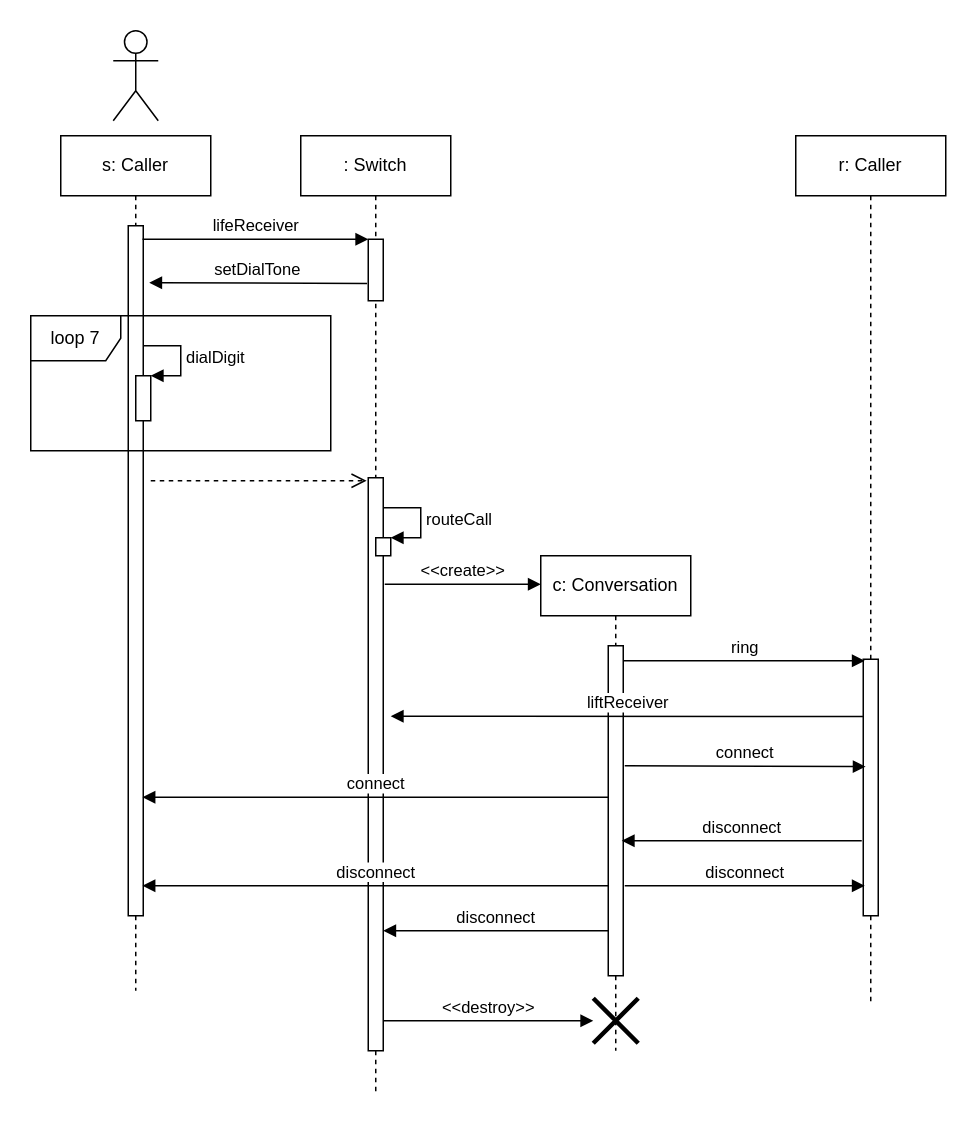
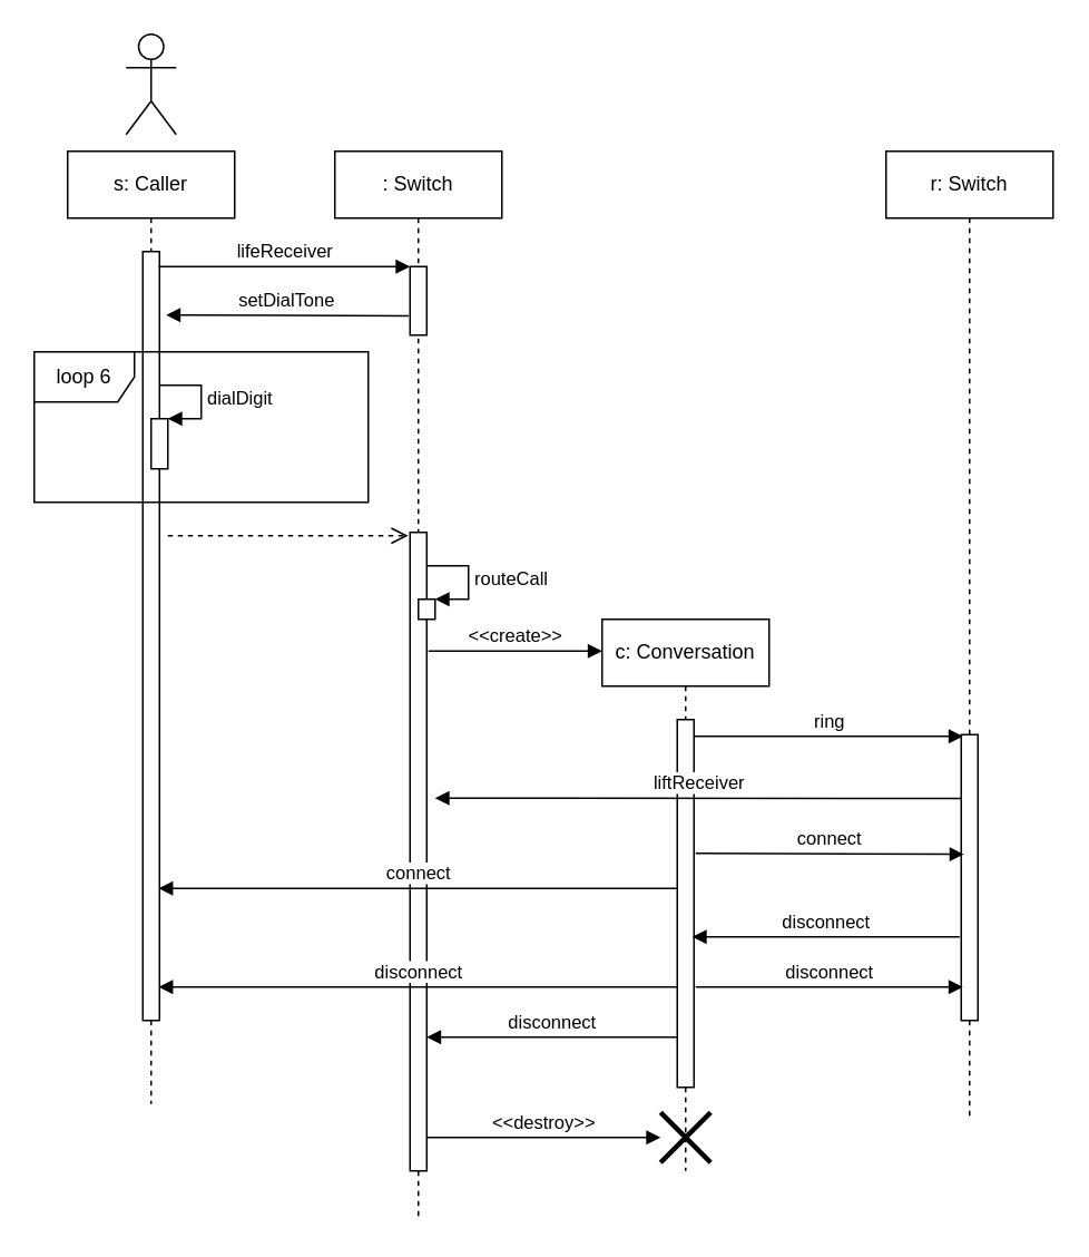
  <mxCell id="0" />
  <mxCell id="1" parent="0" />
  <mxCell id="2" value="s: Caller" style="shape=umlLifeline;perimeter=lifelinePerimeter;whiteSpace=wrap;html=1;container=1;collapsible=0;recursiveResize=0;outlineConnect=0;" vertex="1" parent="1"><mxGeometry x="40" y="90" width="100" height="570" as="geometry" /></mxCell>
  <mxCell id="3" value="" style="html=1;points=[];perimeter=orthogonalPerimeter;" vertex="1" parent="2"><mxGeometry x="45" y="60" width="10" height="460" as="geometry" /></mxCell>
  <mxCell id="4" value="" style="shape=umlActor;verticalLabelPosition=bottom;verticalAlign=top;html=1;" vertex="1" parent="1"><mxGeometry x="75" y="20" width="30" height="60" as="geometry" /></mxCell>
  <mxCell id="5" value=": Switch" style="shape=umlLifeline;perimeter=lifelinePerimeter;whiteSpace=wrap;html=1;container=1;collapsible=0;recursiveResize=0;outlineConnect=0;" vertex="1" parent="1"><mxGeometry x="200" y="90" width="100" height="640" as="geometry" /></mxCell>
  <mxCell id="6" value="" style="html=1;points=[];perimeter=orthogonalPerimeter;" vertex="1" parent="5"><mxGeometry x="45" y="69" width="10" height="41" as="geometry" /></mxCell>
  <mxCell id="7" value="" style="html=1;points=[];perimeter=orthogonalPerimeter;" vertex="1" parent="5"><mxGeometry x="45" y="228" width="10" height="382" as="geometry" /></mxCell>
  <mxCell id="8" value="" style="html=1;points=[];perimeter=orthogonalPerimeter;" vertex="1" parent="5"><mxGeometry x="50" y="268" width="10" height="12" as="geometry" /></mxCell>
  <mxCell id="9" value="routeCall" style="edgeStyle=orthogonalEdgeStyle;html=1;align=left;spacingLeft=2;endArrow=block;rounded=0;entryX=1;entryY=0;" edge="1" target="8" parent="5"><mxGeometry relative="1" as="geometry"><mxPoint x="55" y="248" as="sourcePoint" /><Array as="points"><mxPoint x="80" y="248" /></Array></mxGeometry></mxCell>
  <mxCell id="10" value="c: Conversation" style="shape=umlLifeline;perimeter=lifelinePerimeter;whiteSpace=wrap;html=1;container=1;collapsible=0;recursiveResize=0;outlineConnect=0;" vertex="1" parent="1"><mxGeometry x="360" y="370" width="100" height="330" as="geometry" /></mxCell>
  <mxCell id="11" value="" style="html=1;points=[];perimeter=orthogonalPerimeter;" vertex="1" parent="10"><mxGeometry x="45" y="60" width="10" height="220" as="geometry" /></mxCell>
  <mxCell id="12" value="" style="shape=umlDestroy;whiteSpace=wrap;html=1;strokeWidth=3;" vertex="1" parent="10"><mxGeometry x="35" y="295" width="30" height="30" as="geometry" /></mxCell>
- <mxCell id="13" value="r: Caller" style="shape=umlLifeline;perimeter=lifelinePerimeter;whiteSpace=wrap;html=1;container=1;collapsible=0;recursiveResize=0;outlineConnect=0;" vertex="1" parent="1"><mxGeometry x="530" y="90" width="100" height="580" as="geometry" /></mxCell>
+ <mxCell id="13" value="r: Switch" style="shape=umlLifeline;perimeter=lifelinePerimeter;whiteSpace=wrap;html=1;container=1;collapsible=0;recursiveResize=0;outlineConnect=0;" vertex="1" parent="1"><mxGeometry x="530" y="90" width="100" height="580" as="geometry" /></mxCell>
  <mxCell id="14" value="" style="html=1;points=[];perimeter=orthogonalPerimeter;" vertex="1" parent="13"><mxGeometry x="45" y="349" width="10" height="171" as="geometry" /></mxCell>
  <mxCell id="15" value="lifeReceiver" style="html=1;verticalAlign=bottom;endArrow=block;" edge="1" parent="1"><mxGeometry relative="1" as="geometry"><mxPoint x="94.5" y="159" as="sourcePoint" /><mxPoint x="245" y="159" as="targetPoint" /></mxGeometry></mxCell>
  <mxCell id="16" value="setDialTone" style="html=1;verticalAlign=bottom;endArrow=block;exitX=0.02;exitY=0.243;exitDx=0;exitDy=0;exitPerimeter=0;" edge="1" parent="1"><mxGeometry relative="1" as="geometry"><mxPoint x="244.2" y="188.44" as="sourcePoint" /><mxPoint x="99" y="188" as="targetPoint" /></mxGeometry></mxCell>
- <mxCell id="17" value="loop 7" style="shape=umlFrame;whiteSpace=wrap;html=1;" vertex="1" parent="1"><mxGeometry x="20" y="210" width="200" height="90" as="geometry" /></mxCell>
+ <mxCell id="17" value="loop 6" style="shape=umlFrame;whiteSpace=wrap;html=1;" vertex="1" parent="1"><mxGeometry x="20" y="210" width="200" height="90" as="geometry" /></mxCell>
  <mxCell id="18" value="" style="html=1;points=[];perimeter=orthogonalPerimeter;" vertex="1" parent="1"><mxGeometry x="90" y="250" width="10" height="30" as="geometry" /></mxCell>
  <mxCell id="19" value="dialDigit" style="edgeStyle=orthogonalEdgeStyle;html=1;align=left;spacingLeft=2;endArrow=block;rounded=0;entryX=1;entryY=0;" edge="1" target="18" parent="1"><mxGeometry relative="1" as="geometry"><mxPoint x="95" y="230" as="sourcePoint" /><Array as="points"><mxPoint x="120" y="230" /></Array></mxGeometry></mxCell>
  <mxCell id="20" value="" style="html=1;verticalAlign=bottom;endArrow=open;dashed=1;endSize=8;" edge="1" parent="1"><mxGeometry relative="1" as="geometry"><mxPoint x="243.9" y="320" as="targetPoint" /><mxPoint x="100" y="320" as="sourcePoint" /></mxGeometry></mxCell>
  <mxCell id="21" value="&amp;lt;&amp;lt;create&amp;gt;&amp;gt;" style="html=1;verticalAlign=bottom;endArrow=block;" edge="1" parent="1"><mxGeometry relative="1" as="geometry"><mxPoint x="256" y="389" as="sourcePoint" /><mxPoint x="360" y="389" as="targetPoint" /></mxGeometry></mxCell>
  <mxCell id="22" value="ring" style="html=1;verticalAlign=bottom;endArrow=block;" edge="1" parent="1"><mxGeometry relative="1" as="geometry"><mxPoint x="415" y="440" as="sourcePoint" /><mxPoint x="576" y="440" as="targetPoint" /></mxGeometry></mxCell>
  <mxCell id="23" value="liftReceiver" style="html=1;verticalAlign=bottom;endArrow=block;exitX=-0.02;exitY=0.54;exitDx=0;exitDy=0;exitPerimeter=0;" edge="1" parent="1"><mxGeometry relative="1" as="geometry"><mxPoint x="574.8" y="477.2" as="sourcePoint" /><mxPoint x="260" y="477" as="targetPoint" /></mxGeometry></mxCell>
  <mxCell id="24" value="connect" style="html=1;verticalAlign=bottom;endArrow=block;entryX=0.06;entryY=0.02;entryDx=0;entryDy=0;entryPerimeter=0;" edge="1" parent="1"><mxGeometry relative="1" as="geometry"><mxPoint x="416" y="510" as="sourcePoint" /><mxPoint x="576.6" y="510.6" as="targetPoint" /></mxGeometry></mxCell>
  <mxCell id="25" value="connect" style="html=1;verticalAlign=bottom;endArrow=block;" edge="1" parent="1"><mxGeometry relative="1" as="geometry"><mxPoint x="405" y="531" as="sourcePoint" /><mxPoint x="94.5" y="531" as="targetPoint" /></mxGeometry></mxCell>
  <mxCell id="26" value="disconnect" style="html=1;verticalAlign=bottom;endArrow=block;" edge="1" parent="1"><mxGeometry relative="1" as="geometry"><mxPoint x="574" y="560" as="sourcePoint" /><mxPoint x="414" y="560" as="targetPoint" /></mxGeometry></mxCell>
  <mxCell id="27" value="disconnect" style="html=1;verticalAlign=bottom;endArrow=block;" edge="1" parent="1"><mxGeometry relative="1" as="geometry"><mxPoint x="405" y="590" as="sourcePoint" /><mxPoint x="94.5" y="590" as="targetPoint" /></mxGeometry></mxCell>
  <mxCell id="28" value="disconnect" style="html=1;verticalAlign=bottom;endArrow=block;" edge="1" parent="1"><mxGeometry relative="1" as="geometry"><mxPoint x="416" y="590" as="sourcePoint" /><mxPoint x="576" y="590" as="targetPoint" /></mxGeometry></mxCell>
  <mxCell id="29" value="disconnect" style="html=1;verticalAlign=bottom;endArrow=block;" edge="1" parent="1"><mxGeometry relative="1" as="geometry"><mxPoint x="405" y="620" as="sourcePoint" /><mxPoint x="255" y="620" as="targetPoint" /></mxGeometry></mxCell>
  <mxCell id="30" value="&amp;lt;&amp;lt;destroy&amp;gt;&amp;gt;" style="html=1;verticalAlign=bottom;endArrow=block;" edge="1" parent="1" target="12"><mxGeometry relative="1" as="geometry"><mxPoint x="255" y="680" as="sourcePoint" /><mxPoint x="405" y="680" as="targetPoint" /></mxGeometry></mxCell>
